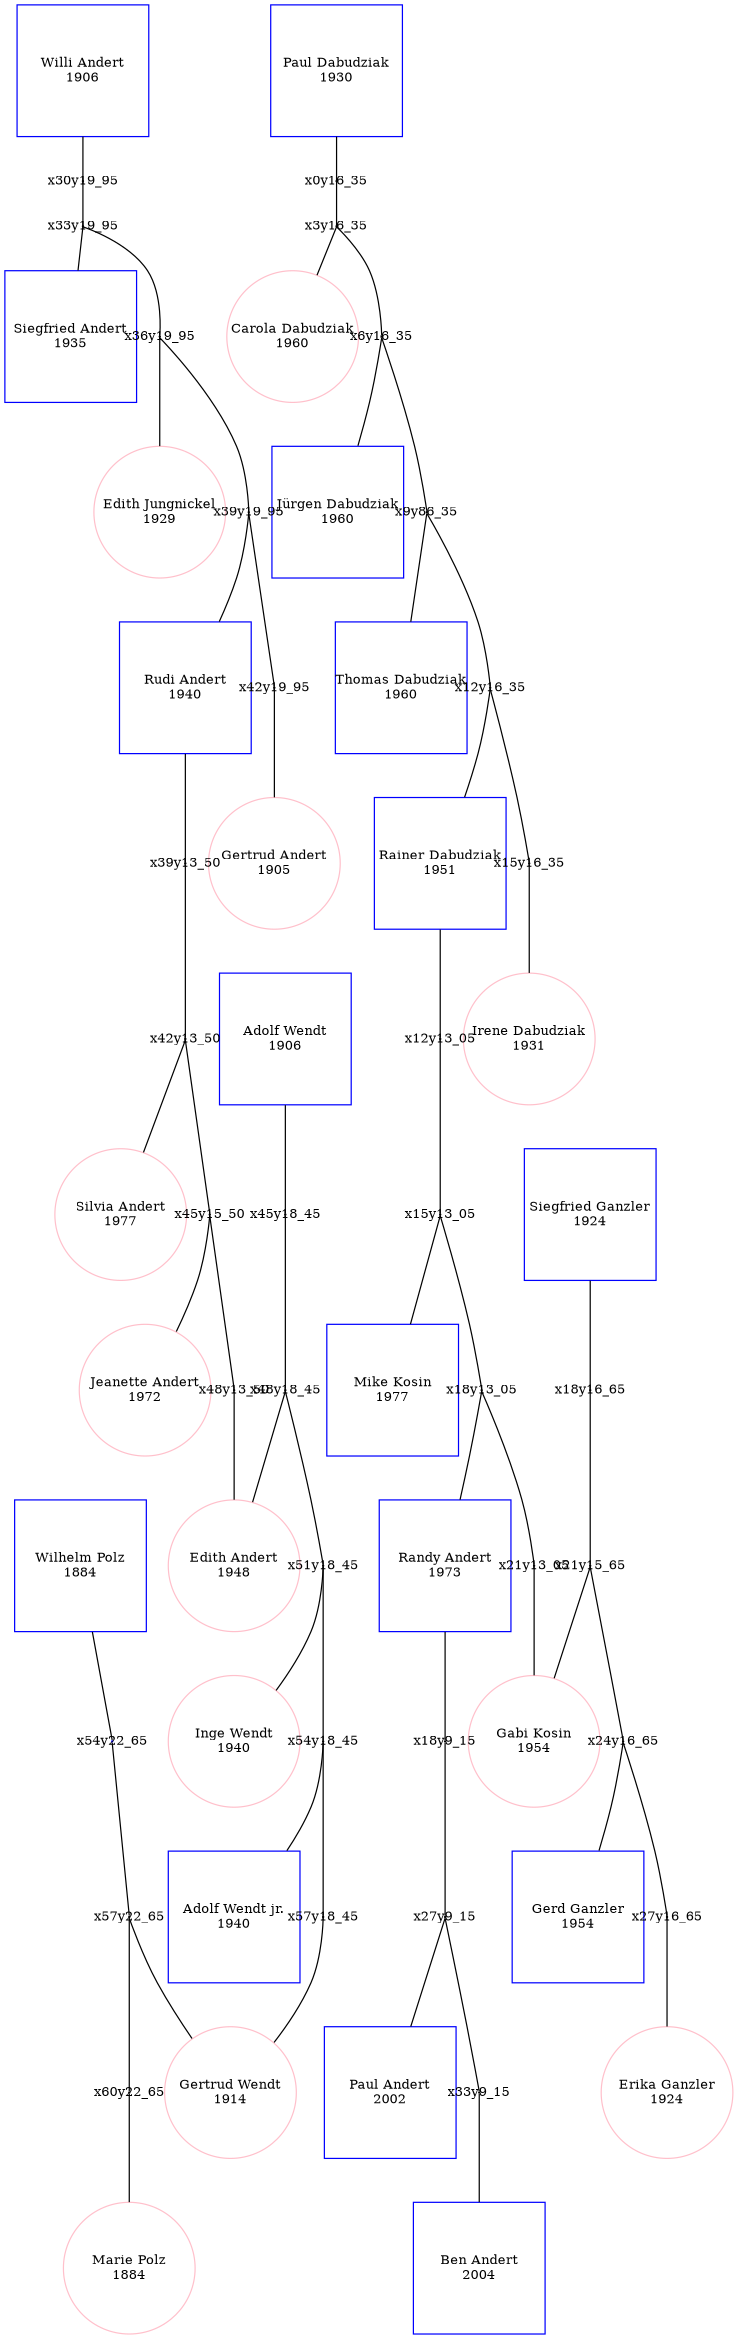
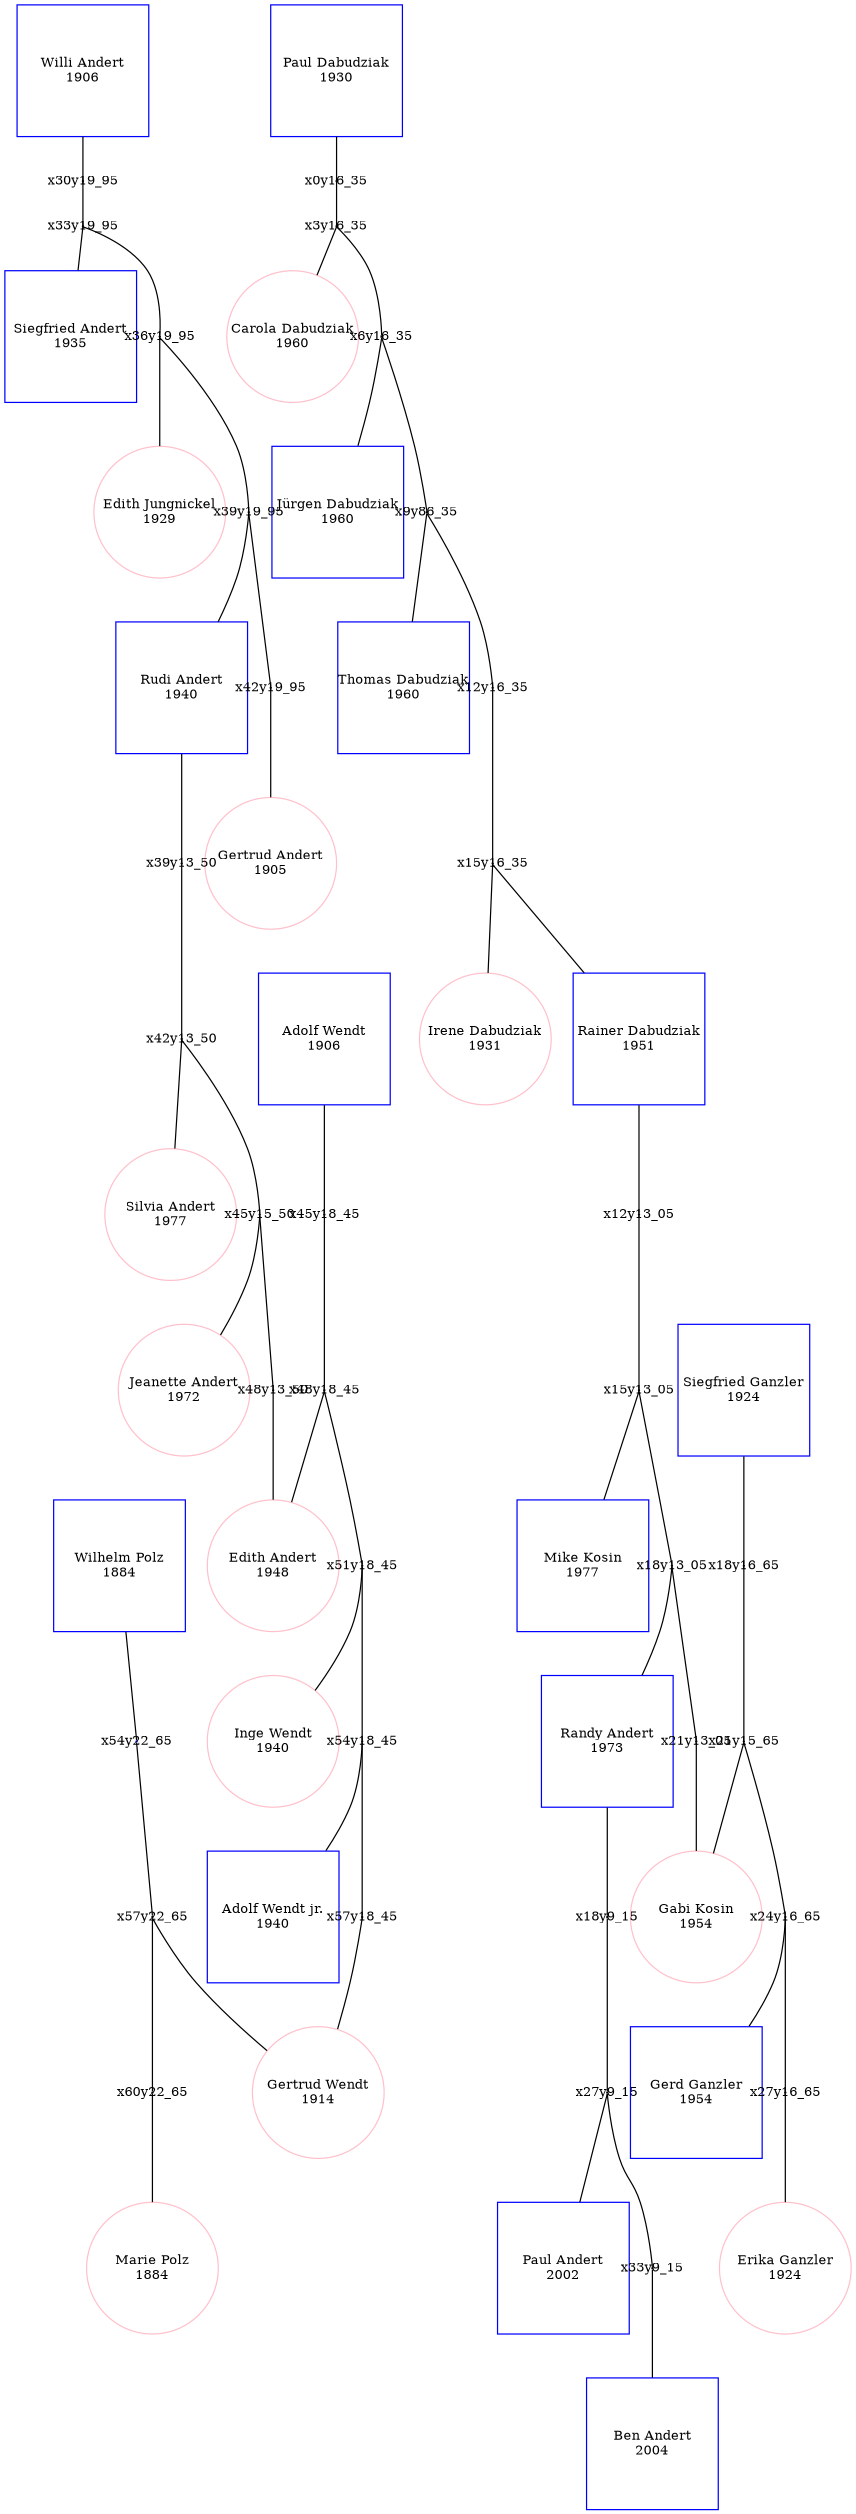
  digraph {
    node [fixedsize=true fontsize=11 shape=circle]
    edge [arrowhead=none dir=forward]
    n1 [color=blue height=1.5 label="Wilhelm Polz\n1884" shape=square width=1.5]
    x54y22_65 [color=blue height=0.01 width=0.01]
    x57y22_65 [height=0.01 width=0.01]
    n4 [color=pink height=1.5 label="Marie Polz\n1884" width=1.5]
    n5 [color=blue height=1.5 label="Paul Dabudziak\n1930" shape=square width=1.5]
    x0y16_35 [height=0.01 width=0.01]
    x3y16_35 [height=0.01 width=0.01]
    n8 [color=pink height=1.5 label="Irene Dabudziak\n1931" width=1.5]
    n9 [color=blue height=1.5 label="Siegfried Ganzler\n1924" shape=square width=1.5]
    x18y16_65 [height=0.01 width=0.01]
    n11 [height=0.01 label=x21y15_65 width=0.01]
    n12 [color=pink height=1.5 label="Erika Ganzler\n1924" width=1.5]
    n13 [color=blue height=1.5 label="Willi Andert\n1906" shape=square width=1.5]
    x30y19_95 [height=0.01 width=0.01]
    x33y19_95 [height=0.01 width=0.01]
    n16 [color=pink height=1.5 label="Gertrud Andert\n1905" width=1.5]
    n17 [color=blue height=1.5 label="Adolf Wendt\n1906" shape=square width=1.5]
    x45y18_45 [height=0.01 width=0.01]
    x48y18_45 [height=0.01 width=0.01]
    n20 [color=pink height=1.5 label="Gertrud Wendt\n1914" width=1.5]
    n21 [color=pink height=1.5 label="Carola Dabudziak\n1960" width=1.5]
    n22 [color=blue height=1.5 label="Jürgen Dabudziak\n1960" shape=square width=1.5]
    n23 [color=blue height=1.5 label="Thomas Dabudziak\n1960" shape=square width=1.5]
    n24 [color=blue height=1.5 label="Rainer Dabudziak\n1951" shape=square width=1.5]
    x12y13_05 [height=0.01 width=0.01]
    x15y13_05 [height=0.01 width=0.01]
    n27 [color=pink height=1.5 label="Gabi Kosin\n1954" width=1.5]
    n28 [color=blue height=1.5 label="Gerd Ganzler\n1954" shape=square width=1.5]
    n29 [color=blue height=1.5 label="Siegfried Andert\n1935" shape=square width=1.5]
    n30 [color=pink height=1.5 label="Edith Jungnickel\n1929" width=1.5]
    n31 [color=blue height=1.5 label="Rudi Andert\n1940" shape=square width=1.5]
    x39y13_50 [height=0.01 width=0.01]
    x42y13_50 [height=0.01 width=0.01]
    n34 [color=pink height=1.5 label="Edith Andert\n1948" width=1.5]
    n35 [color=pink height=1.5 label="Inge Wendt\n1940" width=1.5]
    n36 [color=blue height=1.5 label="Adolf Wendt jr.\n1940" shape=square width=1.5]
    n37 [color=blue height=1.5 label="Mike Kosin\n1977" shape=square width=1.5]
    n38 [color=blue height=1.5 label="Randy Andert\n1973" shape=square width=1.5]
    x18y9_15 [height=0.01 width=0.01]
    x27y9_15 [height=0.01 width=0.01]
    n41 [color=pink height=1.5 label="Silvia Andert\n1977" width=1.5]
    n42 [color=pink height=1.5 label="Jeanette Andert\n1972" width=1.5]
    n43 [color=blue height=1.5 label="Paul Andert\n2002" shape=square width=1.5]
    n44 [color=blue height=1.5 label="Ben Andert\n2004" shape=square width=1.5]
    x60y22_65 [height=0.01 width=0.01]
    x6y16_35 [height=0.01 shape=square width=0.01]
    n47 [height=0.01 label=x9y86_35 width=0.01]
    x12y16_35 [height=0.01 width=0.01]
    x15y16_35 [height=0.01 width=0.01]
    x24y16_65 [height=0.01 width=0.01]
    x27y16_65 [height=0.01 width=0.01]
    x36y19_95 [height=0.01 width=0.01]
    x39y19_95 [height=0.01 width=0.01]
    x42y19_95 [height=0.01 width=0.01]
    x51y18_45 [height=0.01 width=0.01]
    x54y18_45 [height=0.01 width=0.01]
    x57y18_45 [height=0.01 width=0.01]
    x18y13_05 [height=0.01 width=0.01]
    x21y13_05 [height=0.01 width=0.01]
    n60 [height=0.01 label=x45y15_50 width=0.01]
    x48y13_50 [height=0.01 width=0.01]
    x33y9_15 [height=0.01 width=0.01]
    n1 -> x54y22_65
    x54y22_65 -> x57y22_65
    x57y22_65 -> n20
    x57y22_65 -> x60y22_65
    n5 -> x0y16_35
    x0y16_35 -> x3y16_35
    x3y16_35 -> n21
    x3y16_35 -> x6y16_35
    n9 -> x18y16_65
    x18y16_65 -> n11
    n11 -> n27
    n11 -> x24y16_65
    n13 -> x30y19_95
    x30y19_95 -> x33y19_95
    x33y19_95 -> n29
    x33y19_95 -> x36y19_95
    n17 -> x45y18_45
    x45y18_45 -> x48y18_45
    x48y18_45 -> n34
    x48y18_45 -> x51y18_45
    n24 -> x12y13_05
    x12y13_05 -> x15y13_05
    x15y13_05 -> n37
    x15y13_05 -> x18y13_05
    n31 -> x39y13_50
    x39y13_50 -> x42y13_50
    x42y13_50 -> n41
    x42y13_50 -> n60
    n38 -> x18y9_15
    x18y9_15 -> x27y9_15
    x27y9_15 -> n43
    x27y9_15 -> x33y9_15
    x60y22_65 -> n4
    x6y16_35 -> n22
    x6y16_35 -> n47
    n47 -> n23
    n47 -> x12y16_35
-   x12y16_35 -> n24
+   x15y16_35 -> n24
    x12y16_35 -> x15y16_35
    x15y16_35 -> n8
    x24y16_65 -> n28
    x24y16_65 -> x27y16_65
    x27y16_65 -> n12
    x36y19_95 -> n30
    x36y19_95 -> x39y19_95
    x39y19_95 -> n31
    x39y19_95 -> x42y19_95
    x42y19_95 -> n16
    x51y18_45 -> n35
    x51y18_45 -> x54y18_45
    x54y18_45 -> n36
    x54y18_45 -> x57y18_45
    x57y18_45 -> n20
    x18y13_05 -> n38
    x18y13_05 -> x21y13_05
    x21y13_05 -> n27
    n60 -> n42
    n60 -> x48y13_50
    x48y13_50 -> n34
    x33y9_15 -> n44
  }
